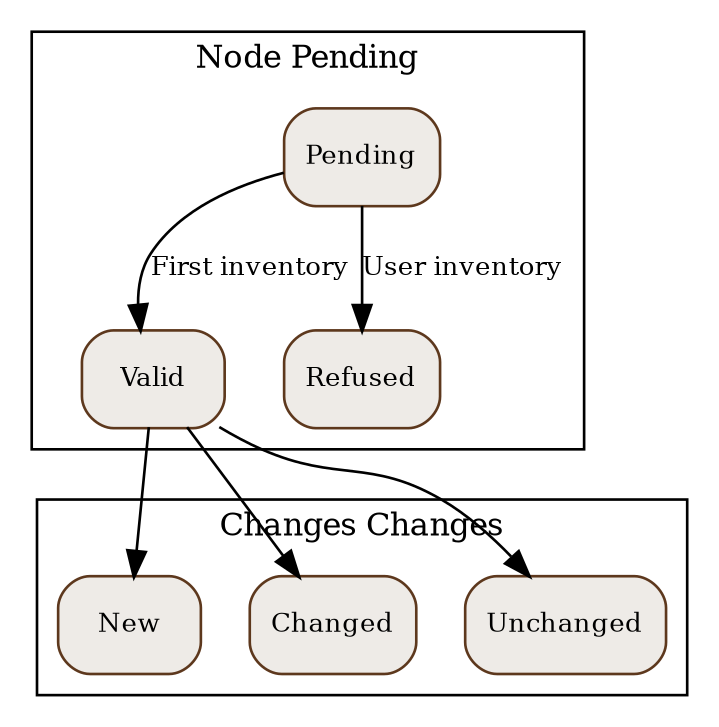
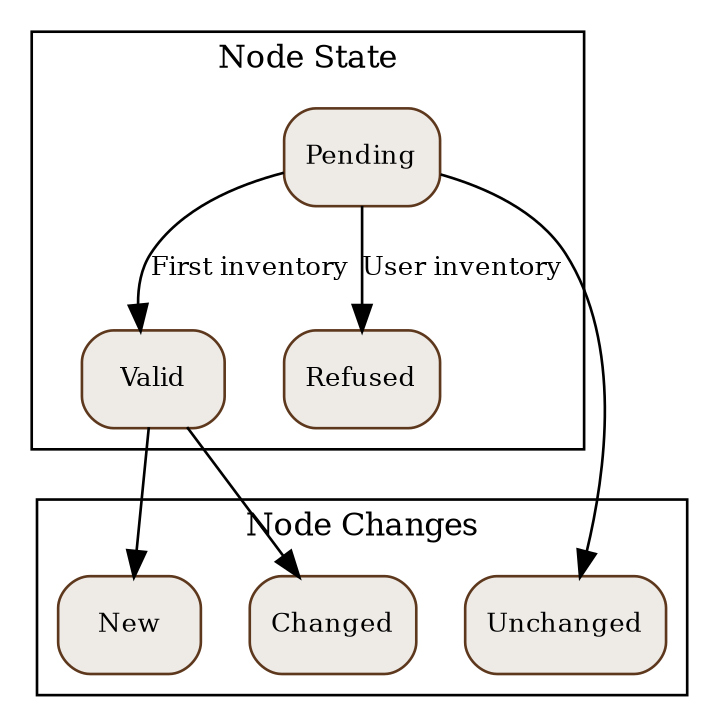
  digraph {
    compound=true
    node [color="#5d381d" fillcolor="#eeebe7" fontsize=10 shape=Mrecord style=filled]
    edge [fontsize=10]
    n1 [label=Pending]
    n2 [label=Valid]
    n3 [label=Refused]
    n4 [label=New]
    n5 [label=Changed]
    n6 [label=Unchanged]
    subgraph cluster_1 {
      fontsize=12
-     label="Node Pending"
+     label="Node State"
      n1
      n2
      n3
    }
    subgraph cluster_2 {
      fontsize=12
-     label="Changes Changes"
+     label="Node Changes"
      n4
      n5
      n6
    }
    n1 -> n2 [label="First inventory"]
    n1 -> n3 [label="User inventory"]
    n2 -> n4
    n2 -> n5
-   n2 -> n6
+   n1 -> n6
  }
